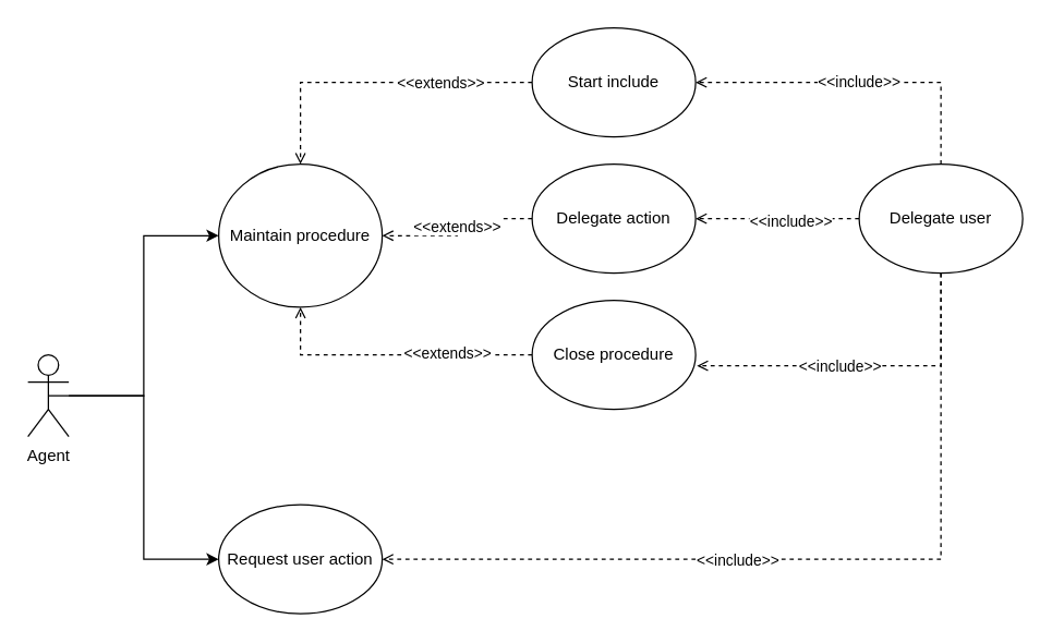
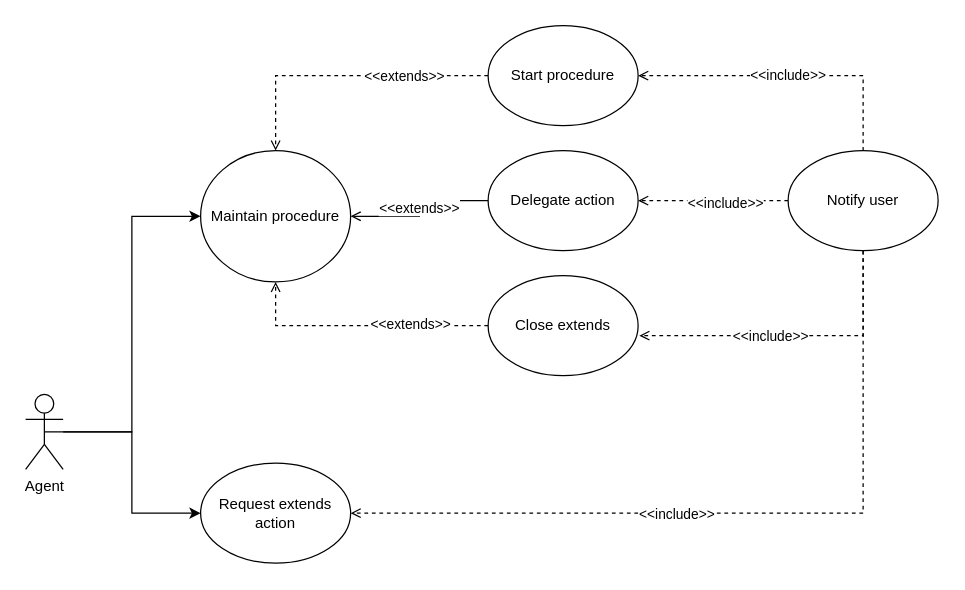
  <mxCell id="0" />
  <mxCell id="1" parent="0" />
  <mxCell id="2" style="edgeStyle=orthogonalEdgeStyle;rounded=0;orthogonalLoop=1;jettySize=auto;html=1;entryX=0;entryY=0.5;entryDx=0;entryDy=0;" edge="1" parent="1" source="3" target="4"><mxGeometry relative="1" as="geometry" /></mxCell>
- <mxCell id="3" value="Agent" style="shape=umlActor;verticalLabelPosition=bottom;labelBackgroundColor=#ffffff;verticalAlign=top;html=1;outlineConnect=0;" vertex="1" parent="1"><mxGeometry x="20" y="260" width="30" height="60" as="geometry" /></mxCell>
+ <mxCell id="3" value="Agent" style="shape=umlActor;verticalLabelPosition=bottom;labelBackgroundColor=#ffffff;verticalAlign=top;html=1;outlineConnect=0;" vertex="1" parent="1"><mxGeometry x="20" y="315" width="30" height="60" as="geometry" /></mxCell>
  <mxCell id="4" value="Maintain procedure" style="ellipse;whiteSpace=wrap;html=1;" vertex="1" parent="1"><mxGeometry x="160" y="120" width="120" height="105" as="geometry" /></mxCell>
  <mxCell id="5" style="edgeStyle=orthogonalEdgeStyle;rounded=0;orthogonalLoop=1;jettySize=auto;html=1;dashed=1;endArrow=open;endFill=0;startArrow=none;startFill=0;" edge="1" parent="1" source="7" target="4"><mxGeometry relative="1" as="geometry" /></mxCell>
  <mxCell id="6" value="&amp;lt;&amp;lt;extends&amp;gt;&amp;gt;" style="edgeLabel;html=1;align=center;verticalAlign=middle;resizable=0;points=[];" vertex="1" connectable="0" parent="5"><mxGeometry x="-0.408" relative="1" as="geometry"><mxPoint as="offset" /></mxGeometry></mxCell>
- <mxCell id="7" value="Start include" style="ellipse;whiteSpace=wrap;html=1;" vertex="1" parent="1"><mxGeometry x="390" y="20" width="120" height="80" as="geometry" /></mxCell>
+ <mxCell id="7" value="Start procedure" style="ellipse;whiteSpace=wrap;html=1;" vertex="1" parent="1"><mxGeometry x="390" y="20" width="120" height="80" as="geometry" /></mxCell>
  <mxCell id="8" value="Delegate action" style="ellipse;whiteSpace=wrap;html=1;" vertex="1" parent="1"><mxGeometry x="390" y="120" width="120" height="80" as="geometry" /></mxCell>
- <mxCell id="9" value="Close procedure" style="ellipse;whiteSpace=wrap;html=1;" vertex="1" parent="1"><mxGeometry x="390" y="220" width="120" height="80" as="geometry" /></mxCell>
- <mxCell id="10" value="&amp;lt;&amp;lt;extends&amp;gt;&amp;gt;" style="edgeStyle=orthogonalEdgeStyle;rounded=0;orthogonalLoop=1;jettySize=auto;html=1;dashed=1;endArrow=open;endFill=0;exitX=0;exitY=0.5;exitDx=0;exitDy=0;entryX=1;entryY=0.5;entryDx=0;entryDy=0;startArrow=none;startFill=0;" edge="1" parent="1" source="8" target="4"><mxGeometry relative="1" as="geometry"><mxPoint x="390" y="220" as="sourcePoint" /><mxPoint x="200" y="280" as="targetPoint" /></mxGeometry></mxCell>
+ <mxCell id="9" value="Close extends" style="ellipse;whiteSpace=wrap;html=1;" vertex="1" parent="1"><mxGeometry x="390" y="220" width="120" height="80" as="geometry" /></mxCell>
+ <mxCell id="10" value="&amp;lt;&amp;lt;extends&amp;gt;&amp;gt;" style="edgeStyle=orthogonalEdgeStyle;rounded=0;orthogonalLoop=1;jettySize=auto;html=1;dashed=0;endArrow=open;endFill=0;exitX=0;exitY=0.5;exitDx=0;exitDy=0;entryX=1;entryY=0.5;entryDx=0;entryDy=0;startArrow=none;startFill=0;" edge="1" parent="1" source="8" target="4"><mxGeometry relative="1" as="geometry"><mxPoint x="390" y="220" as="sourcePoint" /><mxPoint x="200" y="280" as="targetPoint" /></mxGeometry></mxCell>
  <mxCell id="11" style="edgeStyle=orthogonalEdgeStyle;rounded=0;orthogonalLoop=1;jettySize=auto;html=1;dashed=1;endArrow=open;endFill=0;exitX=0;exitY=0.5;exitDx=0;exitDy=0;entryX=0.5;entryY=1;entryDx=0;entryDy=0;startArrow=none;startFill=0;" edge="1" parent="1" source="9" target="4"><mxGeometry relative="1" as="geometry"><mxPoint x="340" y="270" as="sourcePoint" /><mxPoint x="210" y="270" as="targetPoint" /></mxGeometry></mxCell>
  <mxCell id="12" value="&amp;lt;&amp;lt;extends&amp;gt;&amp;gt;" style="edgeLabel;html=1;align=center;verticalAlign=middle;resizable=0;points=[];" vertex="1" connectable="0" parent="11"><mxGeometry x="-0.384" y="-2" relative="1" as="geometry"><mxPoint as="offset" /></mxGeometry></mxCell>
  <mxCell id="13" value="&amp;lt;&amp;lt;include&amp;gt;&amp;gt;" style="edgeStyle=orthogonalEdgeStyle;rounded=0;orthogonalLoop=1;jettySize=auto;html=1;entryX=1;entryY=0.5;entryDx=0;entryDy=0;dashed=1;startArrow=none;startFill=0;endArrow=open;endFill=0;exitX=0.5;exitY=0;exitDx=0;exitDy=0;" edge="1" parent="1" source="18" target="7"><mxGeometry relative="1" as="geometry" /></mxCell>
  <mxCell id="14" style="edgeStyle=orthogonalEdgeStyle;rounded=0;orthogonalLoop=1;jettySize=auto;html=1;entryX=1;entryY=0.5;entryDx=0;entryDy=0;dashed=1;startArrow=none;startFill=0;endArrow=open;endFill=0;" edge="1" parent="1" source="18" target="8"><mxGeometry relative="1" as="geometry" /></mxCell>
  <mxCell id="15" value="&amp;lt;&amp;lt;include&amp;gt;&amp;gt;" style="edgeLabel;html=1;align=center;verticalAlign=middle;resizable=0;points=[];" vertex="1" connectable="0" parent="14"><mxGeometry x="-0.143" y="1" relative="1" as="geometry"><mxPoint as="offset" /></mxGeometry></mxCell>
  <mxCell id="16" value="" style="edgeStyle=orthogonalEdgeStyle;rounded=0;orthogonalLoop=1;jettySize=auto;html=1;entryX=1.008;entryY=0.6;entryDx=0;entryDy=0;entryPerimeter=0;dashed=1;startArrow=none;startFill=0;endArrow=open;endFill=0;exitX=0.5;exitY=1;exitDx=0;exitDy=0;" edge="1" parent="1" source="18" target="9"><mxGeometry relative="1" as="geometry" /></mxCell>
  <mxCell id="17" value="&amp;lt;&amp;lt;include&amp;gt;&amp;gt;" style="edgeLabel;html=1;align=center;verticalAlign=middle;resizable=0;points=[];" vertex="1" connectable="0" parent="16"><mxGeometry x="0.161" relative="1" as="geometry"><mxPoint as="offset" /></mxGeometry></mxCell>
- <mxCell id="18" value="Delegate user" style="ellipse;whiteSpace=wrap;html=1;" vertex="1" parent="1"><mxGeometry x="630" y="120" width="120" height="80" as="geometry" /></mxCell>
- <mxCell id="19" value="Request user action" style="ellipse;whiteSpace=wrap;html=1;" vertex="1" parent="1"><mxGeometry x="160" y="370" width="120" height="80" as="geometry" /></mxCell>
+ <mxCell id="18" value="Notify user" style="ellipse;whiteSpace=wrap;html=1;" vertex="1" parent="1"><mxGeometry x="630" y="120" width="120" height="80" as="geometry" /></mxCell>
+ <mxCell id="19" value="Request extends action" style="ellipse;whiteSpace=wrap;html=1;" vertex="1" parent="1"><mxGeometry x="160" y="370" width="120" height="80" as="geometry" /></mxCell>
  <mxCell id="20" style="edgeStyle=orthogonalEdgeStyle;rounded=0;orthogonalLoop=1;jettySize=auto;html=1;entryX=0;entryY=0.5;entryDx=0;entryDy=0;exitX=0.5;exitY=0.5;exitDx=0;exitDy=0;exitPerimeter=0;" edge="1" parent="1" source="3" target="19"><mxGeometry relative="1" as="geometry"><mxPoint x="60" y="300" as="sourcePoint" /><mxPoint x="170" y="170" as="targetPoint" /></mxGeometry></mxCell>
  <mxCell id="21" value="" style="edgeStyle=orthogonalEdgeStyle;rounded=0;orthogonalLoop=1;jettySize=auto;html=1;entryX=1;entryY=0.5;entryDx=0;entryDy=0;dashed=1;startArrow=none;startFill=0;endArrow=open;endFill=0;exitX=0.5;exitY=1;exitDx=0;exitDy=0;" edge="1" parent="1" source="18" target="19"><mxGeometry relative="1" as="geometry"><mxPoint x="699.04" y="360" as="sourcePoint" /><mxPoint x="520" y="428" as="targetPoint" /></mxGeometry></mxCell>
  <mxCell id="22" value="&amp;lt;&amp;lt;include&amp;gt;&amp;gt;" style="edgeLabel;html=1;align=center;verticalAlign=middle;resizable=0;points=[];" vertex="1" connectable="0" parent="21"><mxGeometry x="0.161" relative="1" as="geometry"><mxPoint as="offset" /></mxGeometry></mxCell>
